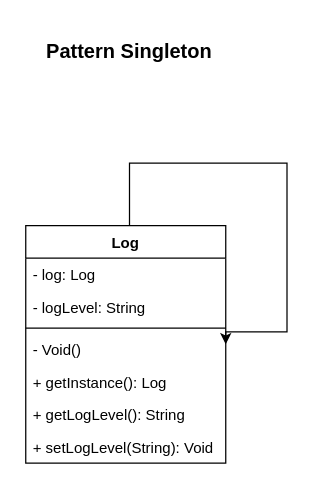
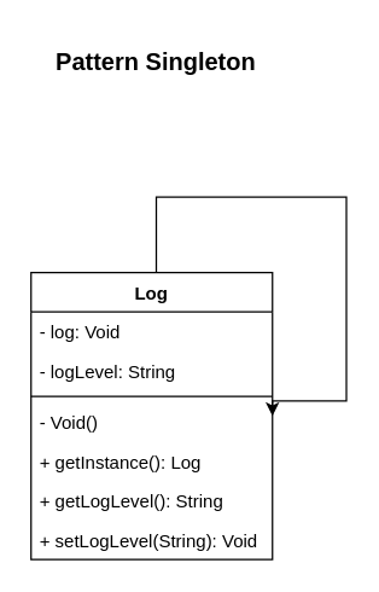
  <mxCell id="0" />
  <mxCell id="1" parent="0" />
  <mxCell id="2" value="Pattern Singleton" style="text;html=1;strokeColor=none;fillColor=none;align=center;verticalAlign=middle;whiteSpace=wrap;rounded=0;fontStyle=1;fontSize=16;" parent="1" vertex="1"><mxGeometry x="20" y="20" width="166" height="40" as="geometry" /></mxCell>
  <mxCell id="3" value="Log" style="swimlane;fontStyle=1;align=center;verticalAlign=top;childLayout=stackLayout;horizontal=1;startSize=26;horizontalStack=0;resizeParent=1;resizeParentMax=0;resizeLast=0;collapsible=1;marginBottom=0;" vertex="1" parent="1"><mxGeometry x="20" y="180" width="160" height="190" as="geometry" /></mxCell>
- <mxCell id="4" value="- log: Log" style="text;strokeColor=none;fillColor=none;align=left;verticalAlign=top;spacingLeft=4;spacingRight=4;overflow=hidden;rotatable=0;points=[[0,0.5],[1,0.5]];portConstraint=eastwest;" vertex="1" parent="3"><mxGeometry y="26" width="160" height="26" as="geometry" /></mxCell>
+ <mxCell id="4" value="- log: Void" style="text;strokeColor=none;fillColor=none;align=left;verticalAlign=top;spacingLeft=4;spacingRight=4;overflow=hidden;rotatable=0;points=[[0,0.5],[1,0.5]];portConstraint=eastwest;" vertex="1" parent="3"><mxGeometry y="26" width="160" height="26" as="geometry" /></mxCell>
  <mxCell id="5" value="- logLevel: String" style="text;strokeColor=none;fillColor=none;align=left;verticalAlign=top;spacingLeft=4;spacingRight=4;overflow=hidden;rotatable=0;points=[[0,0.5],[1,0.5]];portConstraint=eastwest;" vertex="1" parent="3"><mxGeometry y="52" width="160" height="26" as="geometry" /></mxCell>
  <mxCell id="6" value="" style="line;strokeWidth=1;fillColor=none;align=left;verticalAlign=middle;spacingTop=-1;spacingLeft=3;spacingRight=3;rotatable=0;labelPosition=right;points=[];portConstraint=eastwest;strokeColor=inherit;" vertex="1" parent="3"><mxGeometry y="78" width="160" height="8" as="geometry" /></mxCell>
  <mxCell id="7" value="- Void()" style="text;strokeColor=none;fillColor=none;align=left;verticalAlign=top;spacingLeft=4;spacingRight=4;overflow=hidden;rotatable=0;points=[[0,0.5],[1,0.5]];portConstraint=eastwest;" vertex="1" parent="3"><mxGeometry y="86" width="160" height="26" as="geometry" /></mxCell>
  <mxCell id="8" value="+ getInstance(): Log" style="text;strokeColor=none;fillColor=none;align=left;verticalAlign=top;spacingLeft=4;spacingRight=4;overflow=hidden;rotatable=0;points=[[0,0.5],[1,0.5]];portConstraint=eastwest;" vertex="1" parent="3"><mxGeometry y="112" width="160" height="26" as="geometry" /></mxCell>
  <mxCell id="9" value="+ getLogLevel(): String" style="text;strokeColor=none;fillColor=none;align=left;verticalAlign=top;spacingLeft=4;spacingRight=4;overflow=hidden;rotatable=0;points=[[0,0.5],[1,0.5]];portConstraint=eastwest;" vertex="1" parent="3"><mxGeometry y="138" width="160" height="26" as="geometry" /></mxCell>
  <mxCell id="10" value="+ setLogLevel(String): Void" style="text;strokeColor=none;fillColor=none;align=left;verticalAlign=top;spacingLeft=4;spacingRight=4;overflow=hidden;rotatable=0;points=[[0,0.5],[1,0.5]];portConstraint=eastwest;" vertex="1" parent="3"><mxGeometry y="164" width="160" height="26" as="geometry" /></mxCell>
  <mxCell id="11" style="edgeStyle=orthogonalEdgeStyle;rounded=0;orthogonalLoop=1;jettySize=auto;html=1;entryX=1;entryY=0.5;entryDx=0;entryDy=0;" edge="1" parent="1" source="3" target="3"><mxGeometry relative="1" as="geometry"><Array as="points"><mxPoint x="103" y="130" /><mxPoint x="229" y="130" /><mxPoint x="229" y="265" /></Array></mxGeometry></mxCell>
